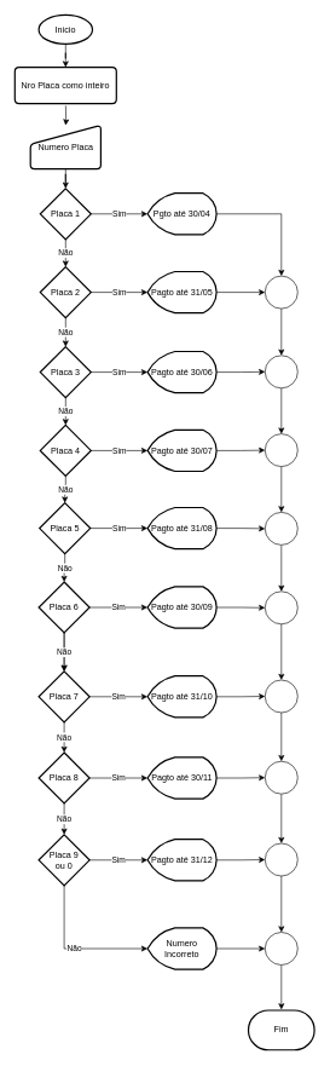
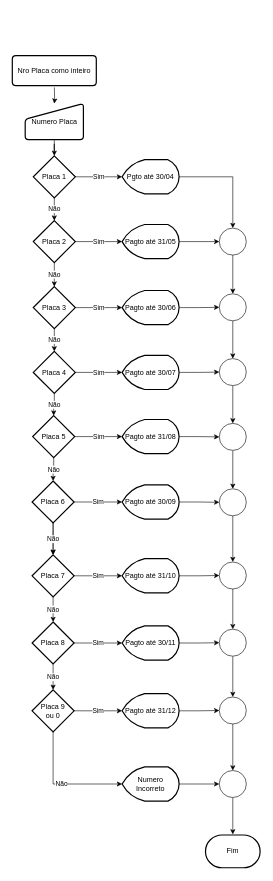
  <mxCell id="0" />
  <mxCell id="1" parent="0" />
- <mxCell id="2" value="" style="edgeStyle=orthogonalEdgeStyle;rounded=0;orthogonalLoop=1;jettySize=auto;html=1;" parent="1" source="3" target="73" edge="1"><mxGeometry relative="1" as="geometry" /></mxCell>
- <mxCell id="3" value="Inicio" style="strokeWidth=2;html=1;shape=mxgraph.flowchart.start_1;whiteSpace=wrap;" parent="1" vertex="1"><mxGeometry x="53" y="20" width="74" height="40" as="geometry" /></mxCell>
  <mxCell id="4" value="" style="edgeStyle=orthogonalEdgeStyle;rounded=0;orthogonalLoop=1;jettySize=auto;html=1;" parent="1" source="5" target="8" edge="1"><mxGeometry relative="1" as="geometry" /></mxCell>
  <mxCell id="5" value="Numero Placa" style="html=1;strokeWidth=2;shape=manualInput;whiteSpace=wrap;rounded=1;size=26;arcSize=11;" parent="1" vertex="1"><mxGeometry x="41.5" y="172" width="97" height="60" as="geometry" /></mxCell>
  <mxCell id="6" value="Não" style="edgeStyle=orthogonalEdgeStyle;rounded=0;orthogonalLoop=1;jettySize=auto;html=1;" parent="1" source="24" target="11" edge="1"><mxGeometry relative="1" as="geometry" /></mxCell>
  <mxCell id="7" value="Sim" style="edgeStyle=orthogonalEdgeStyle;rounded=0;orthogonalLoop=1;jettySize=auto;html=1;" parent="1" source="8" target="35" edge="1"><mxGeometry relative="1" as="geometry" /></mxCell>
  <mxCell id="8" value="Placa 1" style="strokeWidth=2;html=1;shape=mxgraph.flowchart.decision;whiteSpace=wrap;" parent="1" vertex="1"><mxGeometry x="55" y="259" width="70" height="70" as="geometry" /></mxCell>
  <mxCell id="9" value="Não" style="edgeStyle=orthogonalEdgeStyle;rounded=0;orthogonalLoop=1;jettySize=auto;html=1;" parent="1" source="11" target="14" edge="1"><mxGeometry relative="1" as="geometry" /></mxCell>
  <mxCell id="10" value="Sim" style="edgeStyle=orthogonalEdgeStyle;rounded=0;orthogonalLoop=1;jettySize=auto;html=1;" parent="1" source="11" target="49" edge="1"><mxGeometry relative="1" as="geometry" /></mxCell>
  <mxCell id="11" value="Placa 3" style="strokeWidth=2;html=1;shape=mxgraph.flowchart.decision;whiteSpace=wrap;" parent="1" vertex="1"><mxGeometry x="55" y="477" width="70" height="70" as="geometry" /></mxCell>
  <mxCell id="12" value="Não" style="edgeStyle=orthogonalEdgeStyle;rounded=0;orthogonalLoop=1;jettySize=auto;html=1;" parent="1" source="14" target="17" edge="1"><mxGeometry relative="1" as="geometry" /></mxCell>
  <mxCell id="13" value="Sim" style="edgeStyle=orthogonalEdgeStyle;rounded=0;orthogonalLoop=1;jettySize=auto;html=1;" parent="1" source="14" target="51" edge="1"><mxGeometry relative="1" as="geometry" /></mxCell>
  <mxCell id="14" value="Placa 4" style="strokeWidth=2;html=1;shape=mxgraph.flowchart.decision;whiteSpace=wrap;" parent="1" vertex="1"><mxGeometry x="55" y="585" width="70" height="70" as="geometry" /></mxCell>
  <mxCell id="15" value="" style="edgeStyle=orthogonalEdgeStyle;rounded=0;orthogonalLoop=1;jettySize=auto;html=1;" parent="1" source="33" target="30" edge="1"><mxGeometry relative="1" as="geometry" /></mxCell>
  <mxCell id="16" value="Sim" style="edgeStyle=orthogonalEdgeStyle;rounded=0;orthogonalLoop=1;jettySize=auto;html=1;" parent="1" source="17" target="53" edge="1"><mxGeometry relative="1" as="geometry" /></mxCell>
  <mxCell id="17" value="Placa 5" style="strokeWidth=2;html=1;shape=mxgraph.flowchart.decision;whiteSpace=wrap;" parent="1" vertex="1"><mxGeometry x="54" y="692" width="70" height="70" as="geometry" /></mxCell>
  <mxCell id="18" value="Não" style="edgeStyle=orthogonalEdgeStyle;rounded=0;orthogonalLoop=1;jettySize=auto;html=1;" parent="1" source="30" target="21" edge="1"><mxGeometry relative="1" as="geometry" /></mxCell>
  <mxCell id="19" value="Não" style="edgeStyle=orthogonalEdgeStyle;rounded=0;orthogonalLoop=1;jettySize=auto;html=1;" parent="1" source="21" target="27" edge="1"><mxGeometry relative="1" as="geometry" /></mxCell>
  <mxCell id="20" value="Sim" style="edgeStyle=orthogonalEdgeStyle;rounded=0;orthogonalLoop=1;jettySize=auto;html=1;" parent="1" source="21" target="41" edge="1"><mxGeometry relative="1" as="geometry" /></mxCell>
  <mxCell id="21" value="Placa 8" style="strokeWidth=2;html=1;shape=mxgraph.flowchart.decision;whiteSpace=wrap;" parent="1" vertex="1"><mxGeometry x="53" y="1036" width="70" height="70" as="geometry" /></mxCell>
  <mxCell id="22" value="Não" style="edgeStyle=orthogonalEdgeStyle;rounded=0;orthogonalLoop=1;jettySize=auto;html=1;" parent="1" source="8" target="24" edge="1"><mxGeometry relative="1" as="geometry"><mxPoint x="370" y="320" as="sourcePoint" /><mxPoint x="370" y="432" as="targetPoint" /></mxGeometry></mxCell>
  <mxCell id="23" value="Sim" style="edgeStyle=orthogonalEdgeStyle;rounded=0;orthogonalLoop=1;jettySize=auto;html=1;" parent="1" source="24" target="47" edge="1"><mxGeometry relative="1" as="geometry" /></mxCell>
  <mxCell id="24" value="Placa 2" style="strokeWidth=2;html=1;shape=mxgraph.flowchart.decision;whiteSpace=wrap;" parent="1" vertex="1"><mxGeometry x="55" y="367" width="70" height="70" as="geometry" /></mxCell>
  <mxCell id="25" value="Sim" style="edgeStyle=orthogonalEdgeStyle;rounded=0;orthogonalLoop=1;jettySize=auto;html=1;" parent="1" source="27" target="39" edge="1"><mxGeometry relative="1" as="geometry" /></mxCell>
  <mxCell id="26" value="Não" style="edgeStyle=orthogonalEdgeStyle;rounded=0;orthogonalLoop=1;jettySize=auto;html=1;entryX=0;entryY=0.5;entryDx=0;entryDy=0;entryPerimeter=0;exitX=0.5;exitY=1;exitDx=0;exitDy=0;exitPerimeter=0;" parent="1" source="27" target="37" edge="1"><mxGeometry relative="1" as="geometry"><mxPoint x="35" y="1242" as="sourcePoint" /><mxPoint x="115" y="1364" as="targetPoint" /></mxGeometry></mxCell>
  <mxCell id="27" value="Placa 9&lt;br&gt;ou 0" style="strokeWidth=2;html=1;shape=mxgraph.flowchart.decision;whiteSpace=wrap;" parent="1" vertex="1"><mxGeometry x="53" y="1149" width="70" height="70" as="geometry" /></mxCell>
  <mxCell id="28" value="Não" style="edgeStyle=orthogonalEdgeStyle;rounded=0;orthogonalLoop=1;jettySize=auto;html=1;" parent="1" source="33" target="30" edge="1"><mxGeometry relative="1" as="geometry"><mxPoint x="370" y="776" as="sourcePoint" /><mxPoint x="372" y="930" as="targetPoint" /></mxGeometry></mxCell>
  <mxCell id="29" value="Sim" style="edgeStyle=orthogonalEdgeStyle;rounded=0;orthogonalLoop=1;jettySize=auto;html=1;" parent="1" source="30" target="43" edge="1"><mxGeometry relative="1" as="geometry" /></mxCell>
  <mxCell id="30" value="Placa 7" style="strokeWidth=2;html=1;shape=mxgraph.flowchart.decision;whiteSpace=wrap;" parent="1" vertex="1"><mxGeometry x="53" y="924" width="70" height="70" as="geometry" /></mxCell>
  <mxCell id="31" value="Não" style="edgeStyle=orthogonalEdgeStyle;rounded=0;orthogonalLoop=1;jettySize=auto;html=1;" parent="1" source="17" target="33" edge="1"><mxGeometry relative="1" as="geometry"><mxPoint x="370" y="684" as="sourcePoint" /><mxPoint x="370" y="820" as="targetPoint" /></mxGeometry></mxCell>
  <mxCell id="32" value="Sim" style="edgeStyle=orthogonalEdgeStyle;rounded=0;orthogonalLoop=1;jettySize=auto;html=1;" parent="1" source="33" target="45" edge="1"><mxGeometry relative="1" as="geometry" /></mxCell>
  <mxCell id="33" value="Placa 6" style="strokeWidth=2;html=1;shape=mxgraph.flowchart.decision;whiteSpace=wrap;" parent="1" vertex="1"><mxGeometry x="53" y="801" width="70" height="70" as="geometry" /></mxCell>
  <mxCell id="34" value="" style="edgeStyle=orthogonalEdgeStyle;rounded=0;orthogonalLoop=1;jettySize=auto;html=1;" parent="1" source="35" target="55" edge="1"><mxGeometry relative="1" as="geometry" /></mxCell>
  <mxCell id="35" value="Pgto até 30/04" style="strokeWidth=2;html=1;shape=mxgraph.flowchart.display;whiteSpace=wrap;aspect=fixed;" parent="1" vertex="1"><mxGeometry x="203" y="265.5" width="95" height="57" as="geometry" /></mxCell>
  <mxCell id="36" value="" style="edgeStyle=orthogonalEdgeStyle;rounded=0;orthogonalLoop=1;jettySize=auto;html=1;" parent="1" source="37" target="71" edge="1"><mxGeometry relative="1" as="geometry" /></mxCell>
  <mxCell id="37" value="Numero Incorreto" style="strokeWidth=2;html=1;shape=mxgraph.flowchart.display;whiteSpace=wrap;aspect=fixed;" parent="1" vertex="1"><mxGeometry x="203" y="1277.5" width="95" height="57" as="geometry" /></mxCell>
  <mxCell id="38" value="" style="edgeStyle=orthogonalEdgeStyle;rounded=0;orthogonalLoop=1;jettySize=auto;html=1;" parent="1" source="39" target="69" edge="1"><mxGeometry relative="1" as="geometry" /></mxCell>
  <mxCell id="39" value="Pagto até 31/12" style="strokeWidth=2;html=1;shape=mxgraph.flowchart.display;whiteSpace=wrap;aspect=fixed;" parent="1" vertex="1"><mxGeometry x="203" y="1155.5" width="95" height="57" as="geometry" /></mxCell>
  <mxCell id="40" value="" style="edgeStyle=orthogonalEdgeStyle;rounded=0;orthogonalLoop=1;jettySize=auto;html=1;" parent="1" source="41" target="67" edge="1"><mxGeometry relative="1" as="geometry" /></mxCell>
  <mxCell id="41" value="Pagto até 30/11" style="strokeWidth=2;html=1;shape=mxgraph.flowchart.display;whiteSpace=wrap;aspect=fixed;" parent="1" vertex="1"><mxGeometry x="203" y="1042.5" width="95" height="57" as="geometry" /></mxCell>
  <mxCell id="42" value="" style="edgeStyle=orthogonalEdgeStyle;rounded=0;orthogonalLoop=1;jettySize=auto;html=1;" parent="1" source="43" target="65" edge="1"><mxGeometry relative="1" as="geometry" /></mxCell>
  <mxCell id="43" value="Pagto até 31/10" style="strokeWidth=2;html=1;shape=mxgraph.flowchart.display;whiteSpace=wrap;aspect=fixed;" parent="1" vertex="1"><mxGeometry x="203" y="930.5" width="95" height="57" as="geometry" /></mxCell>
  <mxCell id="44" value="" style="edgeStyle=orthogonalEdgeStyle;rounded=0;orthogonalLoop=1;jettySize=auto;html=1;" parent="1" source="45" target="63" edge="1"><mxGeometry relative="1" as="geometry" /></mxCell>
  <mxCell id="45" value="Pagto até 30/09" style="strokeWidth=2;html=1;shape=mxgraph.flowchart.display;whiteSpace=wrap;aspect=fixed;" parent="1" vertex="1"><mxGeometry x="203" y="807.5" width="95" height="57" as="geometry" /></mxCell>
  <mxCell id="46" value="" style="edgeStyle=orthogonalEdgeStyle;rounded=0;orthogonalLoop=1;jettySize=auto;html=1;" parent="1" source="47" target="55" edge="1"><mxGeometry relative="1" as="geometry" /></mxCell>
  <mxCell id="47" value="Pagto até 31/05" style="strokeWidth=2;html=1;shape=mxgraph.flowchart.display;whiteSpace=wrap;aspect=fixed;" parent="1" vertex="1"><mxGeometry x="203" y="373.5" width="95" height="57" as="geometry" /></mxCell>
  <mxCell id="48" value="" style="edgeStyle=orthogonalEdgeStyle;rounded=0;orthogonalLoop=1;jettySize=auto;html=1;" parent="1" source="49" target="57" edge="1"><mxGeometry relative="1" as="geometry" /></mxCell>
  <mxCell id="49" value="Pagto até 30/06" style="strokeWidth=2;html=1;shape=mxgraph.flowchart.display;whiteSpace=wrap;aspect=fixed;" parent="1" vertex="1"><mxGeometry x="203" y="483.5" width="95" height="57" as="geometry" /></mxCell>
  <mxCell id="50" value="" style="edgeStyle=orthogonalEdgeStyle;rounded=0;orthogonalLoop=1;jettySize=auto;html=1;" parent="1" source="51" target="59" edge="1"><mxGeometry relative="1" as="geometry" /></mxCell>
  <mxCell id="51" value="Pagto até 30/07" style="strokeWidth=2;html=1;shape=mxgraph.flowchart.display;whiteSpace=wrap;aspect=fixed;" parent="1" vertex="1"><mxGeometry x="203" y="591.5" width="95" height="57" as="geometry" /></mxCell>
  <mxCell id="52" value="" style="edgeStyle=orthogonalEdgeStyle;rounded=0;orthogonalLoop=1;jettySize=auto;html=1;" parent="1" source="53" target="61" edge="1"><mxGeometry relative="1" as="geometry" /></mxCell>
  <mxCell id="53" value="Pagto até 31/08" style="strokeWidth=2;html=1;shape=mxgraph.flowchart.display;whiteSpace=wrap;aspect=fixed;" parent="1" vertex="1"><mxGeometry x="203" y="698.5" width="95" height="57" as="geometry" /></mxCell>
  <mxCell id="54" value="" style="edgeStyle=orthogonalEdgeStyle;rounded=0;orthogonalLoop=1;jettySize=auto;html=1;" parent="1" source="55" target="57" edge="1"><mxGeometry relative="1" as="geometry" /></mxCell>
  <mxCell id="55" value="" style="verticalLabelPosition=bottom;verticalAlign=top;html=1;shape=mxgraph.flowchart.on-page_reference;aspect=fixed;" parent="1" vertex="1"><mxGeometry x="365" y="379.5" width="45" height="45" as="geometry" /></mxCell>
  <mxCell id="56" value="" style="edgeStyle=orthogonalEdgeStyle;rounded=0;orthogonalLoop=1;jettySize=auto;html=1;" parent="1" source="57" target="59" edge="1"><mxGeometry relative="1" as="geometry" /></mxCell>
  <mxCell id="57" value="" style="verticalLabelPosition=bottom;verticalAlign=top;html=1;shape=mxgraph.flowchart.on-page_reference;aspect=fixed;" parent="1" vertex="1"><mxGeometry x="365" y="489" width="45" height="45" as="geometry" /></mxCell>
  <mxCell id="58" value="" style="edgeStyle=orthogonalEdgeStyle;rounded=0;orthogonalLoop=1;jettySize=auto;html=1;" parent="1" source="59" target="61" edge="1"><mxGeometry relative="1" as="geometry" /></mxCell>
  <mxCell id="59" value="" style="verticalLabelPosition=bottom;verticalAlign=top;html=1;shape=mxgraph.flowchart.on-page_reference;aspect=fixed;" parent="1" vertex="1"><mxGeometry x="365" y="597" width="45" height="45" as="geometry" /></mxCell>
  <mxCell id="60" value="" style="edgeStyle=orthogonalEdgeStyle;rounded=0;orthogonalLoop=1;jettySize=auto;html=1;" parent="1" source="61" target="63" edge="1"><mxGeometry relative="1" as="geometry" /></mxCell>
  <mxCell id="61" value="" style="verticalLabelPosition=bottom;verticalAlign=top;html=1;shape=mxgraph.flowchart.on-page_reference;aspect=fixed;" parent="1" vertex="1"><mxGeometry x="365" y="705" width="45" height="45" as="geometry" /></mxCell>
  <mxCell id="62" value="" style="edgeStyle=orthogonalEdgeStyle;rounded=0;orthogonalLoop=1;jettySize=auto;html=1;" parent="1" source="63" target="65" edge="1"><mxGeometry relative="1" as="geometry" /></mxCell>
  <mxCell id="63" value="" style="verticalLabelPosition=bottom;verticalAlign=top;html=1;shape=mxgraph.flowchart.on-page_reference;aspect=fixed;" parent="1" vertex="1"><mxGeometry x="365" y="814" width="45" height="45" as="geometry" /></mxCell>
  <mxCell id="64" value="" style="edgeStyle=orthogonalEdgeStyle;rounded=0;orthogonalLoop=1;jettySize=auto;html=1;" parent="1" source="65" target="67" edge="1"><mxGeometry relative="1" as="geometry" /></mxCell>
  <mxCell id="65" value="" style="verticalLabelPosition=bottom;verticalAlign=top;html=1;shape=mxgraph.flowchart.on-page_reference;aspect=fixed;" parent="1" vertex="1"><mxGeometry x="365" y="936" width="45" height="45" as="geometry" /></mxCell>
  <mxCell id="66" value="" style="edgeStyle=orthogonalEdgeStyle;rounded=0;orthogonalLoop=1;jettySize=auto;html=1;" parent="1" source="67" target="69" edge="1"><mxGeometry relative="1" as="geometry" /></mxCell>
  <mxCell id="67" value="" style="verticalLabelPosition=bottom;verticalAlign=top;html=1;shape=mxgraph.flowchart.on-page_reference;aspect=fixed;" parent="1" vertex="1"><mxGeometry x="365" y="1048" width="45" height="45" as="geometry" /></mxCell>
  <mxCell id="68" value="" style="edgeStyle=orthogonalEdgeStyle;rounded=0;orthogonalLoop=1;jettySize=auto;html=1;" parent="1" source="69" target="71" edge="1"><mxGeometry relative="1" as="geometry" /></mxCell>
  <mxCell id="69" value="" style="verticalLabelPosition=bottom;verticalAlign=top;html=1;shape=mxgraph.flowchart.on-page_reference;aspect=fixed;" parent="1" vertex="1"><mxGeometry x="365" y="1161" width="45" height="45" as="geometry" /></mxCell>
  <mxCell id="70" value="" style="edgeStyle=orthogonalEdgeStyle;rounded=0;orthogonalLoop=1;jettySize=auto;html=1;" parent="1" source="71" edge="1"><mxGeometry relative="1" as="geometry"><mxPoint x="387.5" y="1390" as="targetPoint" /></mxGeometry></mxCell>
  <mxCell id="71" value="" style="verticalLabelPosition=bottom;verticalAlign=top;html=1;shape=mxgraph.flowchart.on-page_reference;aspect=fixed;" parent="1" vertex="1"><mxGeometry x="365" y="1283.5" width="45" height="45" as="geometry" /></mxCell>
  <mxCell id="72" value="" style="edgeStyle=orthogonalEdgeStyle;rounded=0;orthogonalLoop=1;jettySize=auto;html=1;" parent="1" target="5" edge="1"><mxGeometry relative="1" as="geometry"><mxPoint x="90.1" y="145" as="sourcePoint" /></mxGeometry></mxCell>
  <mxCell id="73" value="Nro Placa como inteiro" style="shape=parallelogram;html=1;strokeWidth=2;perimeter=parallelogramPerimeter;whiteSpace=wrap;rounded=1;arcSize=12;size=0;" parent="1" vertex="1"><mxGeometry x="20" y="92" width="140" height="50" as="geometry" /></mxCell>
  <mxCell id="74" value="Fim" style="strokeWidth=2;html=1;shape=mxgraph.flowchart.terminator;whiteSpace=wrap;aspect=fixed;" parent="1" vertex="1"><mxGeometry x="342" y="1391" width="91" height="54.6" as="geometry" /></mxCell>
